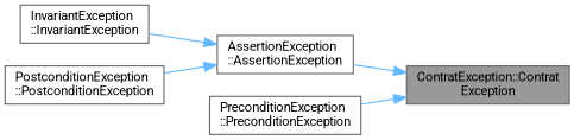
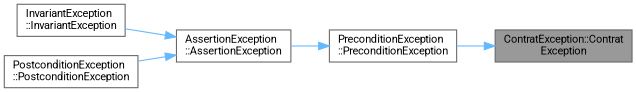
  digraph {
    fontname=Roboto
    rankdir=RL
    node [color=grey40 fillcolor=white fontname=Roboto fontsize=10 shape=box style=filled]
    edge [color=steelblue1 dir=back fontname=Roboto fontsize=10 labelfontname=Helvetica labelfontsize=10 style=solid]
    n1 [color=gray40 fillcolor=grey60 fontcolor=black height=0.2 label="ContratException::Contrat\lException" width=0.4]
    n2 [height=0.2 label="AssertionException\l::AssertionException" width=0.4]
    n3 [height=0.2 label="PreconditionException\l::PreconditionException" width=0.4]
    n4 [height=0.2 label="InvariantException\l::InvariantException" width=0.4]
    n5 [height=0.2 label="PostconditionException\l::PostconditionException" width=0.4]
-   n1 -> n2
+   n3 -> n2
    n1 -> n3
    n2 -> n4
    n2 -> n5
  }
